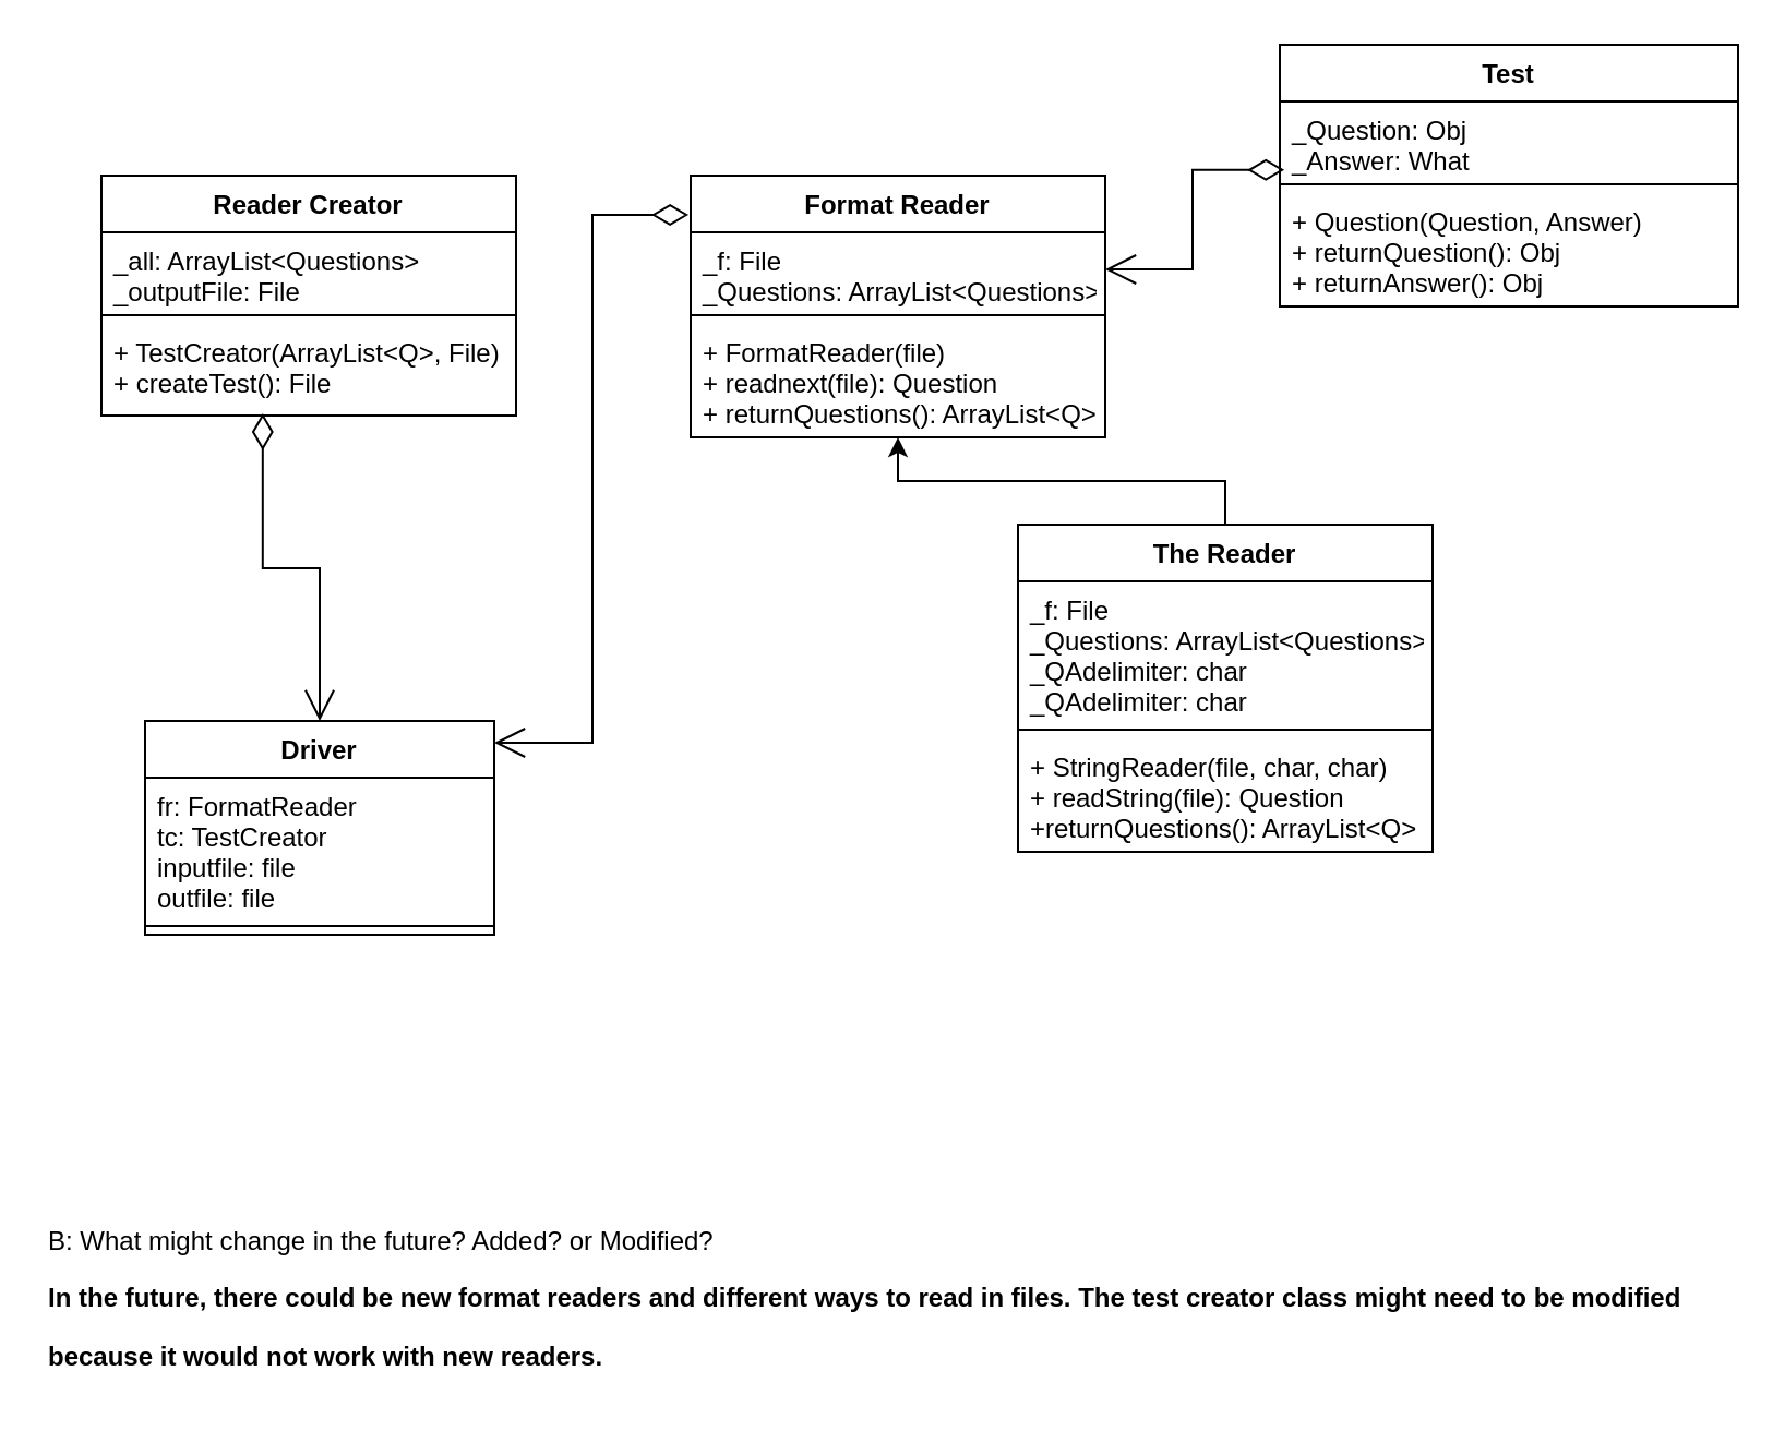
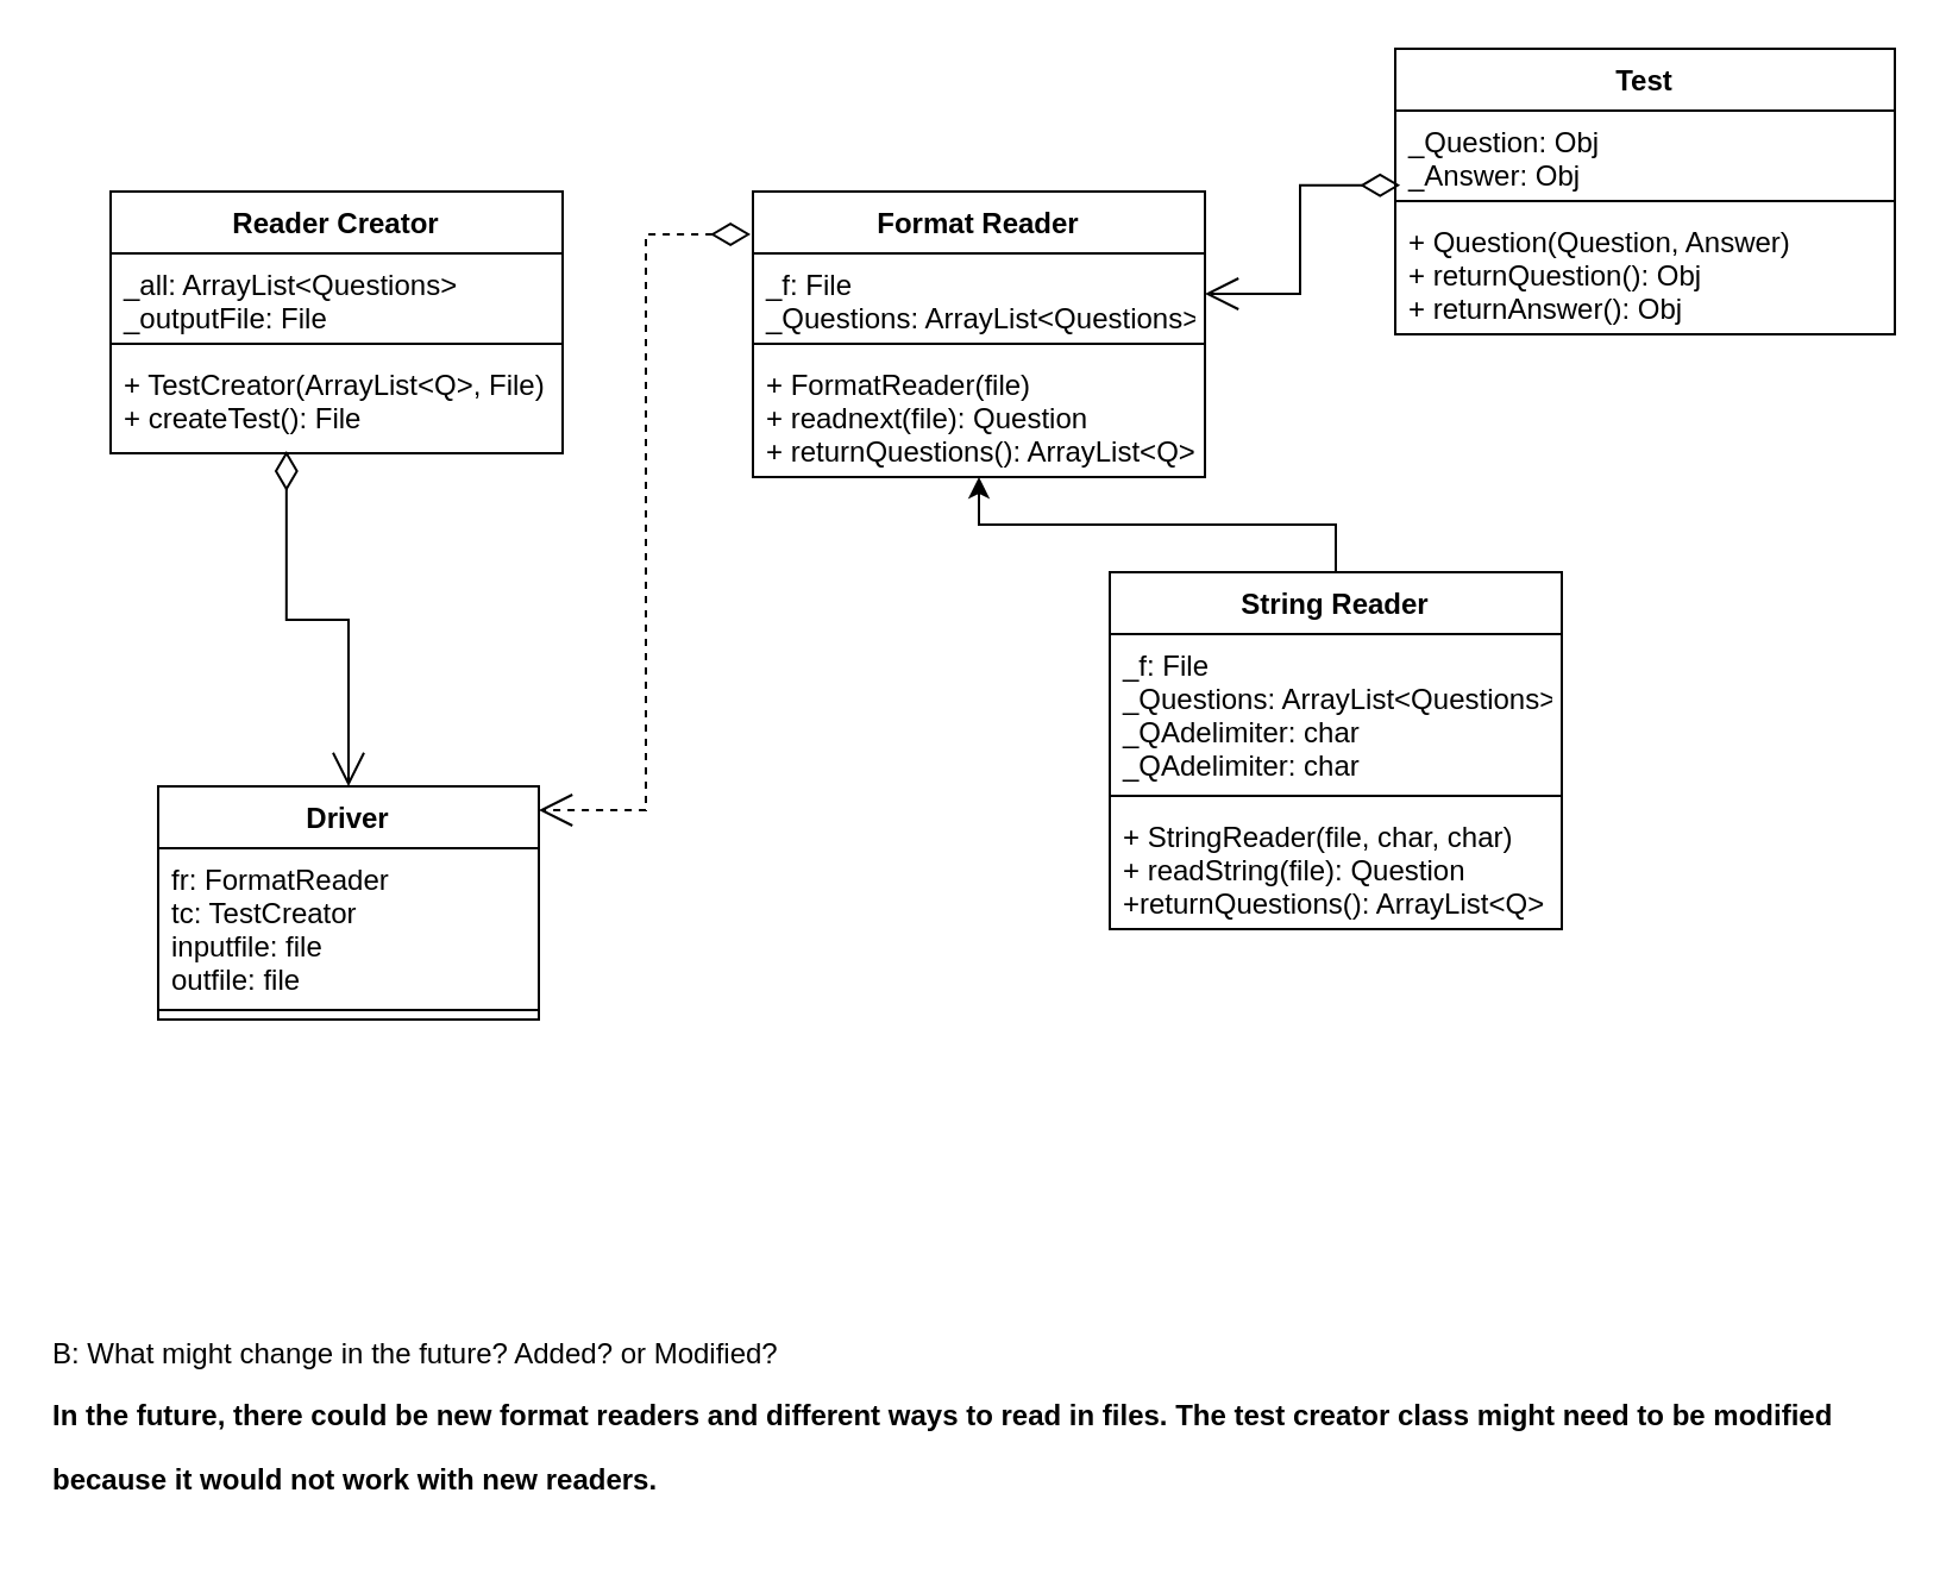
  <mxCell id="0" />
  <mxCell id="1" parent="0" />
  <mxCell id="2" value="Reader Creator" style="swimlane;fontStyle=1;align=center;verticalAlign=top;childLayout=stackLayout;horizontal=1;startSize=26;horizontalStack=0;resizeParent=1;resizeParentMax=0;resizeLast=0;collapsible=1;marginBottom=0;" vertex="1" parent="1"><mxGeometry x="46" y="80" width="190" height="110" as="geometry" /></mxCell>
  <mxCell id="3" value="_all: ArrayList&lt;Questions&gt;&#10;_outputFile: File" style="text;strokeColor=none;fillColor=none;align=left;verticalAlign=top;spacingLeft=4;spacingRight=4;overflow=hidden;rotatable=0;points=[[0,0.5],[1,0.5]];portConstraint=eastwest;" vertex="1" parent="2"><mxGeometry y="26" width="190" height="34" as="geometry" /></mxCell>
  <mxCell id="4" value="" style="line;strokeWidth=1;fillColor=none;align=left;verticalAlign=middle;spacingTop=-1;spacingLeft=3;spacingRight=3;rotatable=0;labelPosition=right;points=[];portConstraint=eastwest;" vertex="1" parent="2"><mxGeometry y="60" width="190" height="8" as="geometry" /></mxCell>
  <mxCell id="5" value="+ TestCreator(ArrayList&lt;Q&gt;, File)&#10;+ createTest(): File" style="text;strokeColor=none;fillColor=none;align=left;verticalAlign=top;spacingLeft=4;spacingRight=4;overflow=hidden;rotatable=0;points=[[0,0.5],[1,0.5]];portConstraint=eastwest;" vertex="1" parent="2"><mxGeometry y="68" width="190" height="42" as="geometry" /></mxCell>
  <mxCell id="6" value="Format Reader" style="swimlane;fontStyle=1;align=center;verticalAlign=top;childLayout=stackLayout;horizontal=1;startSize=26;horizontalStack=0;resizeParent=1;resizeParentMax=0;resizeLast=0;collapsible=1;marginBottom=0;" vertex="1" parent="1"><mxGeometry x="316" y="80" width="190" height="120" as="geometry" /></mxCell>
  <mxCell id="7" value="_f: File&#10;_Questions: ArrayList&lt;Questions&gt;" style="text;strokeColor=none;fillColor=none;align=left;verticalAlign=top;spacingLeft=4;spacingRight=4;overflow=hidden;rotatable=0;points=[[0,0.5],[1,0.5]];portConstraint=eastwest;" vertex="1" parent="6"><mxGeometry y="26" width="190" height="34" as="geometry" /></mxCell>
  <mxCell id="8" value="" style="line;strokeWidth=1;fillColor=none;align=left;verticalAlign=middle;spacingTop=-1;spacingLeft=3;spacingRight=3;rotatable=0;labelPosition=right;points=[];portConstraint=eastwest;" vertex="1" parent="6"><mxGeometry y="60" width="190" height="8" as="geometry" /></mxCell>
  <mxCell id="9" value="+ FormatReader(file)&#10;+ readnext(file): Question&#10;+ returnQuestions(): ArrayList&lt;Q&gt;" style="text;strokeColor=none;fillColor=none;align=left;verticalAlign=top;spacingLeft=4;spacingRight=4;overflow=hidden;rotatable=0;points=[[0,0.5],[1,0.5]];portConstraint=eastwest;" vertex="1" parent="6"><mxGeometry y="68" width="190" height="52" as="geometry" /></mxCell>
  <mxCell id="10" value="Driver" style="swimlane;fontStyle=1;align=center;verticalAlign=top;childLayout=stackLayout;horizontal=1;startSize=26;horizontalStack=0;resizeParent=1;resizeParentMax=0;resizeLast=0;collapsible=1;marginBottom=0;" vertex="1" parent="1"><mxGeometry x="66" y="330" width="160" height="98" as="geometry" /></mxCell>
  <mxCell id="11" value="fr: FormatReader&#10;tc: TestCreator&#10;inputfile: file&#10;outfile: file" style="text;strokeColor=none;fillColor=none;align=left;verticalAlign=top;spacingLeft=4;spacingRight=4;overflow=hidden;rotatable=0;points=[[0,0.5],[1,0.5]];portConstraint=eastwest;" vertex="1" parent="10"><mxGeometry y="26" width="160" height="64" as="geometry" /></mxCell>
  <mxCell id="12" value="" style="line;strokeWidth=1;fillColor=none;align=left;verticalAlign=middle;spacingTop=-1;spacingLeft=3;spacingRight=3;rotatable=0;labelPosition=right;points=[];portConstraint=eastwest;" vertex="1" parent="10"><mxGeometry y="90" width="160" height="8" as="geometry" /></mxCell>
  <mxCell id="13" value="Test" style="swimlane;fontStyle=1;align=center;verticalAlign=top;childLayout=stackLayout;horizontal=1;startSize=26;horizontalStack=0;resizeParent=1;resizeParentMax=0;resizeLast=0;collapsible=1;marginBottom=0;" vertex="1" parent="1"><mxGeometry x="586" y="20" width="210" height="120" as="geometry" /></mxCell>
- <mxCell id="14" value="_Question: Obj&#10;_Answer: What" style="text;strokeColor=none;fillColor=none;align=left;verticalAlign=top;spacingLeft=4;spacingRight=4;overflow=hidden;rotatable=0;points=[[0,0.5],[1,0.5]];portConstraint=eastwest;" vertex="1" parent="13"><mxGeometry y="26" width="210" height="34" as="geometry" /></mxCell>
+ <mxCell id="14" value="_Question: Obj&#10;_Answer: Obj" style="text;strokeColor=none;fillColor=none;align=left;verticalAlign=top;spacingLeft=4;spacingRight=4;overflow=hidden;rotatable=0;points=[[0,0.5],[1,0.5]];portConstraint=eastwest;" vertex="1" parent="13"><mxGeometry y="26" width="210" height="34" as="geometry" /></mxCell>
  <mxCell id="15" value="" style="line;strokeWidth=1;fillColor=none;align=left;verticalAlign=middle;spacingTop=-1;spacingLeft=3;spacingRight=3;rotatable=0;labelPosition=right;points=[];portConstraint=eastwest;" vertex="1" parent="13"><mxGeometry y="60" width="210" height="8" as="geometry" /></mxCell>
  <mxCell id="16" value="+ Question(Question, Answer)&#10;+ returnQuestion(): Obj&#10;+ returnAnswer(): Obj" style="text;strokeColor=none;fillColor=none;align=left;verticalAlign=top;spacingLeft=4;spacingRight=4;overflow=hidden;rotatable=0;points=[[0,0.5],[1,0.5]];portConstraint=eastwest;" vertex="1" parent="13"><mxGeometry y="68" width="210" height="52" as="geometry" /></mxCell>
  <mxCell id="17" value="" style="endArrow=open;html=1;endSize=12;startArrow=diamondThin;startSize=14;startFill=0;edgeStyle=orthogonalEdgeStyle;align=left;verticalAlign=bottom;rounded=0;entryX=1;entryY=0.5;entryDx=0;entryDy=0;exitX=0.01;exitY=0.923;exitDx=0;exitDy=0;exitPerimeter=0;" edge="1" parent="1" source="14" target="7"><mxGeometry x="-0.531" y="20" relative="1" as="geometry"><mxPoint x="591" y="90.02" as="sourcePoint" /><mxPoint x="496" y="90" as="targetPoint" /><mxPoint as="offset" /></mxGeometry></mxCell>
  <mxCell id="18" style="edgeStyle=orthogonalEdgeStyle;rounded=0;orthogonalLoop=1;jettySize=auto;html=1;exitX=0.5;exitY=0;exitDx=0;exitDy=0;entryX=0.5;entryY=1;entryDx=0;entryDy=0;entryPerimeter=0;" edge="1" parent="1" source="19" target="9"><mxGeometry relative="1" as="geometry" /></mxCell>
- <mxCell id="19" value="The Reader" style="swimlane;fontStyle=1;align=center;verticalAlign=top;childLayout=stackLayout;horizontal=1;startSize=26;horizontalStack=0;resizeParent=1;resizeParentMax=0;resizeLast=0;collapsible=1;marginBottom=0;" vertex="1" parent="1"><mxGeometry x="466" y="240" width="190" height="150" as="geometry" /></mxCell>
+ <mxCell id="19" value="String Reader" style="swimlane;fontStyle=1;align=center;verticalAlign=top;childLayout=stackLayout;horizontal=1;startSize=26;horizontalStack=0;resizeParent=1;resizeParentMax=0;resizeLast=0;collapsible=1;marginBottom=0;" vertex="1" parent="1"><mxGeometry x="466" y="240" width="190" height="150" as="geometry" /></mxCell>
  <mxCell id="20" value="_f: File&#10;_Questions: ArrayList&lt;Questions&gt;&#10;_QAdelimiter: char&#10;_QAdelimiter: char" style="text;strokeColor=none;fillColor=none;align=left;verticalAlign=top;spacingLeft=4;spacingRight=4;overflow=hidden;rotatable=0;points=[[0,0.5],[1,0.5]];portConstraint=eastwest;" vertex="1" parent="19"><mxGeometry y="26" width="190" height="64" as="geometry" /></mxCell>
  <mxCell id="21" value="" style="line;strokeWidth=1;fillColor=none;align=left;verticalAlign=middle;spacingTop=-1;spacingLeft=3;spacingRight=3;rotatable=0;labelPosition=right;points=[];portConstraint=eastwest;" vertex="1" parent="19"><mxGeometry y="90" width="190" height="8" as="geometry" /></mxCell>
  <mxCell id="22" value="+ StringReader(file, char, char)&#10;+ readString(file): Question&#10;+returnQuestions(): ArrayList&lt;Q&gt;" style="text;strokeColor=none;fillColor=none;align=left;verticalAlign=top;spacingLeft=4;spacingRight=4;overflow=hidden;rotatable=0;points=[[0,0.5],[1,0.5]];portConstraint=eastwest;" vertex="1" parent="19"><mxGeometry y="98" width="190" height="52" as="geometry" /></mxCell>
  <mxCell id="23" value="" style="endArrow=open;html=1;endSize=12;startArrow=diamondThin;startSize=14;startFill=0;edgeStyle=orthogonalEdgeStyle;align=left;verticalAlign=bottom;rounded=0;entryX=0.5;entryY=0;entryDx=0;entryDy=0;exitX=0.389;exitY=0.976;exitDx=0;exitDy=0;exitPerimeter=0;" edge="1" parent="1" source="5" target="10"><mxGeometry x="0.438" y="74" relative="1" as="geometry"><mxPoint x="76" y="240" as="sourcePoint" /><mxPoint x="236" y="240" as="targetPoint" /><mxPoint x="-4" y="-25" as="offset" /></mxGeometry></mxCell>
- <mxCell id="24" value="" style="endArrow=open;html=1;endSize=12;startArrow=diamondThin;startSize=14;startFill=0;edgeStyle=orthogonalEdgeStyle;align=left;verticalAlign=bottom;rounded=0;entryX=1;entryY=0.102;entryDx=0;entryDy=0;entryPerimeter=0;exitX=-0.005;exitY=0.15;exitDx=0;exitDy=0;exitPerimeter=0;" edge="1" parent="1" source="6" target="10"><mxGeometry x="-1" y="54" relative="1" as="geometry"><mxPoint x="286" y="500" as="sourcePoint" /><mxPoint x="446" y="500" as="targetPoint" /><mxPoint x="-20" y="4" as="offset" /></mxGeometry></mxCell>
+ <mxCell id="24" value="" style="endArrow=open;html=1;endSize=12;startArrow=diamondThin;startSize=14;startFill=0;edgeStyle=orthogonalEdgeStyle;align=left;verticalAlign=bottom;rounded=0;entryX=1;entryY=0.102;entryDx=0;entryDy=0;entryPerimeter=0;exitX=-0.005;exitY=0.15;exitDx=0;exitDy=0;exitPerimeter=0;dashed=1;" edge="1" parent="1" source="6" target="10"><mxGeometry x="-1" y="54" relative="1" as="geometry"><mxPoint x="286" y="500" as="sourcePoint" /><mxPoint x="446" y="500" as="targetPoint" /><mxPoint x="-20" y="4" as="offset" /></mxGeometry></mxCell>
  <mxCell id="25" value="&lt;p&gt;&lt;/p&gt;&lt;p&gt;B: What might change in the future? Added? or Modified?&lt;/p&gt;&lt;p&gt;&lt;b&gt;In the future, there could be new format readers and different ways to read in files. The test creator class might need to be modified&lt;/b&gt;&lt;/p&gt;&lt;p&gt;&lt;b&gt;because it would not work with new readers.&amp;nbsp;&lt;/b&gt;&lt;/p&gt;" style="text;html=1;align=left;verticalAlign=middle;resizable=0;points=[];autosize=1;strokeColor=none;fillColor=none;" vertex="1" parent="1"><mxGeometry x="20" y="545" width="760" height="100" as="geometry" /></mxCell>
